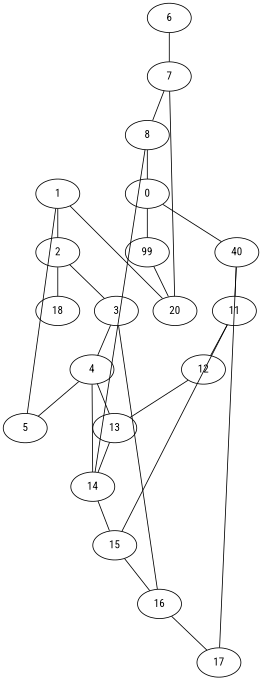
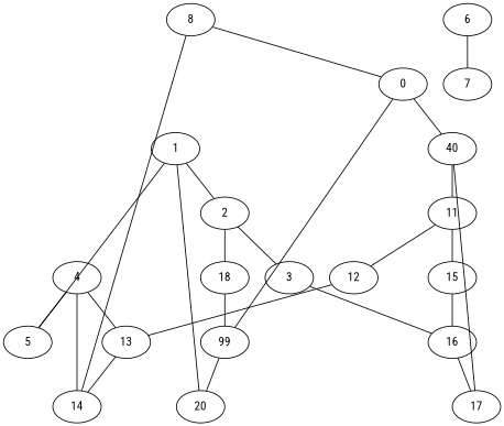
  graph {
    fontname="Roboto Condensed"
    splines=false
    node [fontname="Roboto Condensed"]
    edge [fontname="Roboto Condensed"]
    1
    2
    5
    20
    3
    18
    4
    16
    n9 [label=99]
    6
    7
    14
    13
    17
    15
    8
    n17 [label=0]
    n18 [label=40]
    12
    11
    1 -- 2
    1 -- 5
    1 -- 20
    2 -- 3
    2 -- 18
-   3 -- 4
    3 -- 16
+   18 -- n9
    4 -- 5
    4 -- 14
    4 -- 13
    16 -- 17
    n9 -- 20
    6 -- 7
-   7 -- 20
-   7 -- 8
-   14 -- 15
    13 -- 14
    15 -- 16
    8 -- 14
    8 -- n17
    n17 -- n9
    n17 -- n18
    n18 -- 17
    n18 -- 11
    12 -- 13
    11 -- 15
    11 -- 12
  }
